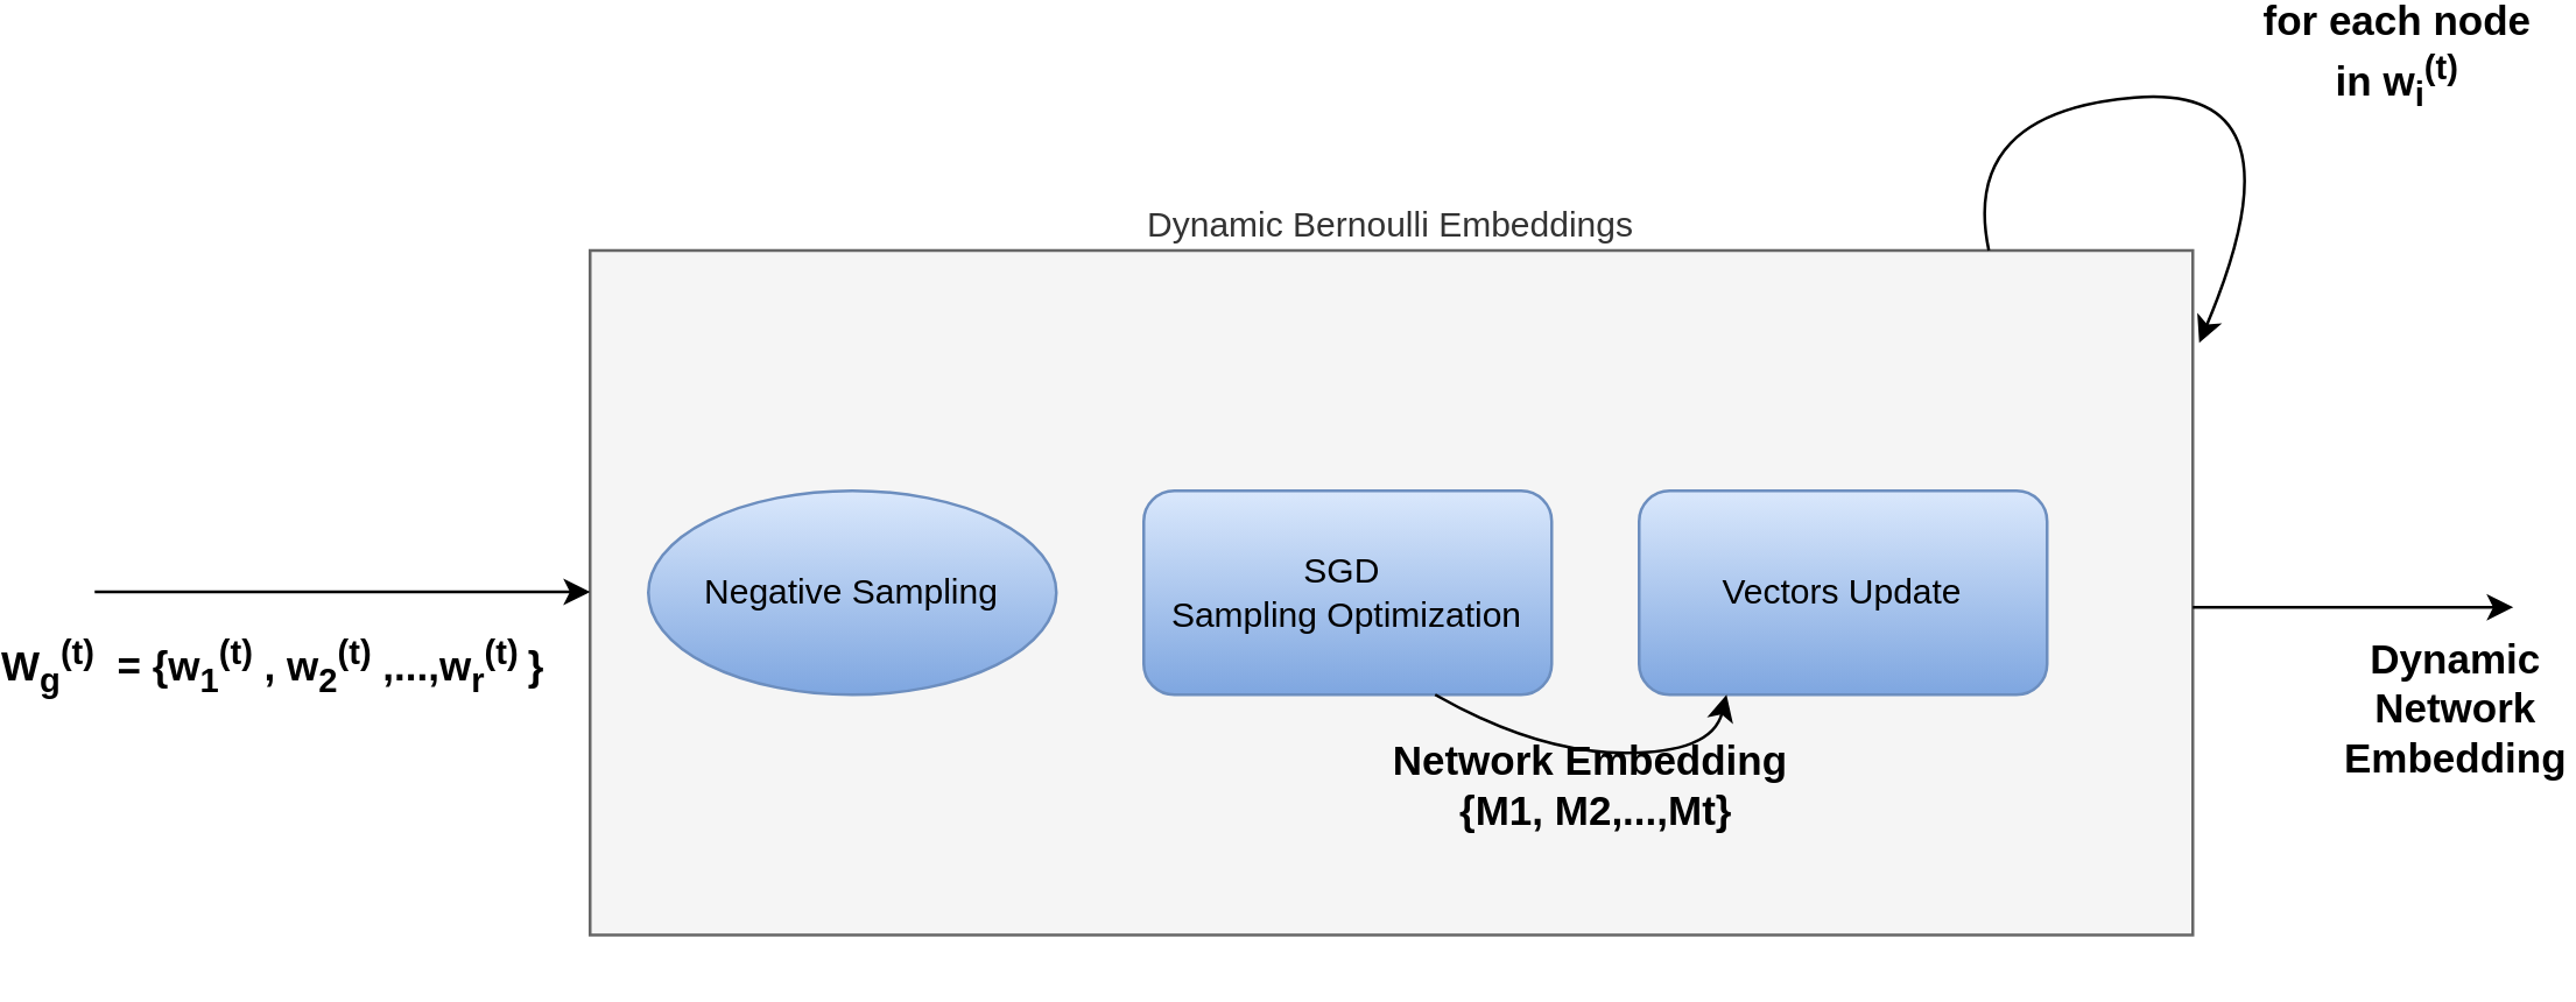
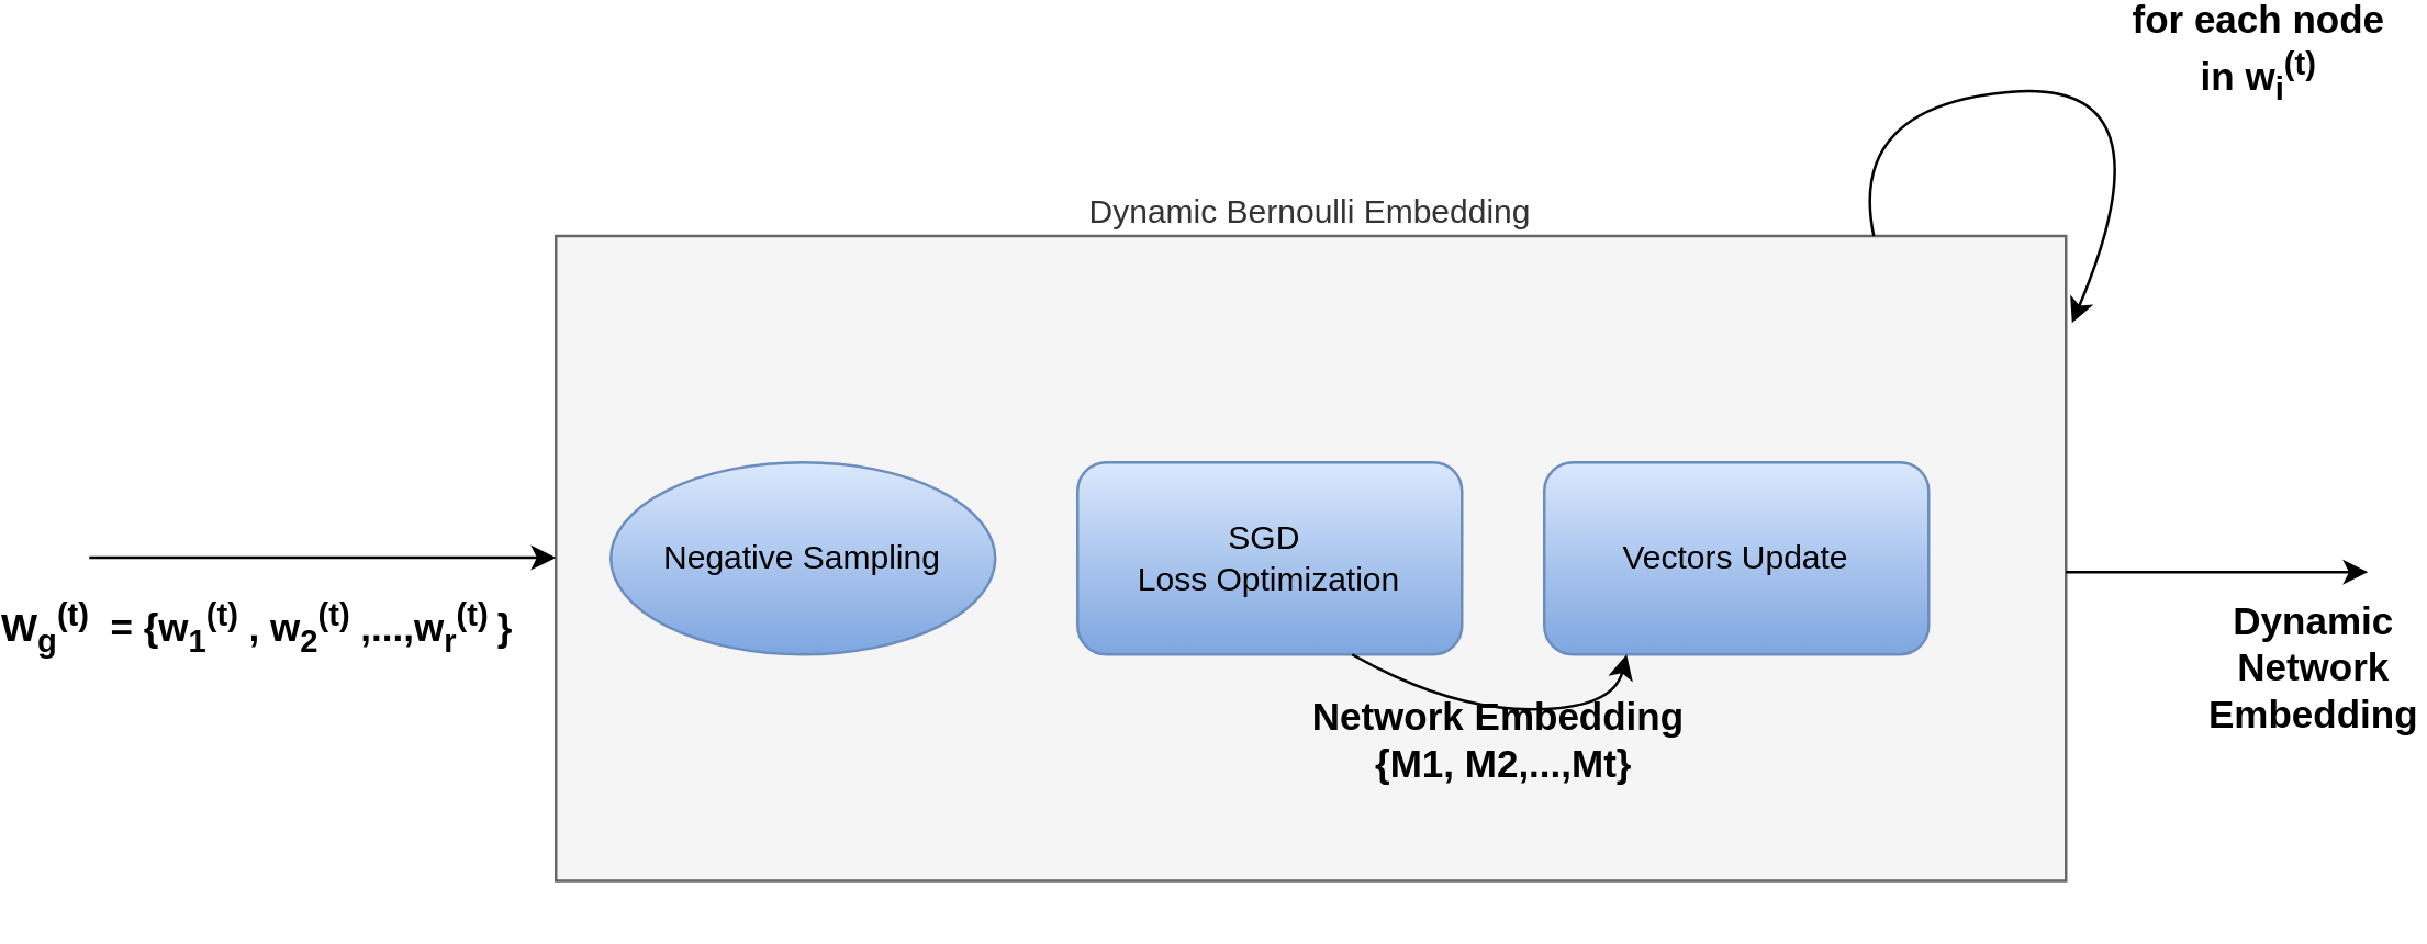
  <mxCell id="0" />
  <mxCell id="1" parent="0" />
- <mxCell id="2" value="Dynamic Bernoulli Embeddings" style="rounded=0;whiteSpace=wrap;html=1;labelPosition=center;verticalLabelPosition=top;align=center;verticalAlign=bottom;fillColor=#f5f5f5;strokeColor=#666666;fontColor=#333333;" parent="1" vertex="1"><mxGeometry x="190" y="77.5" width="550" height="235" as="geometry" /></mxCell>
+ <mxCell id="2" value="Dynamic Bernoulli Embedding" style="rounded=0;whiteSpace=wrap;html=1;labelPosition=center;verticalLabelPosition=top;align=center;verticalAlign=bottom;fillColor=#f5f5f5;strokeColor=#666666;fontColor=#333333;" parent="1" vertex="1"><mxGeometry x="190" y="77.5" width="550" height="235" as="geometry" /></mxCell>
  <mxCell id="3" value="Negative Sampling" style="ellipse;whiteSpace=wrap;html=1;fillColor=#dae8fc;gradientColor=#7ea6e0;strokeColor=#6c8ebf;" parent="1" vertex="1"><mxGeometry x="210" y="160" width="140" height="70" as="geometry" /></mxCell>
- <mxCell id="4" value="SGD&amp;nbsp;&lt;br&gt;Sampling Optimization" style="rounded=1;whiteSpace=wrap;html=1;fillColor=#dae8fc;gradientColor=#7ea6e0;strokeColor=#6c8ebf;" parent="1" vertex="1"><mxGeometry x="380" y="160" width="140" height="70" as="geometry" /></mxCell>
+ <mxCell id="4" value="SGD&amp;nbsp;&lt;br&gt;Loss Optimization" style="rounded=1;whiteSpace=wrap;html=1;fillColor=#dae8fc;gradientColor=#7ea6e0;strokeColor=#6c8ebf;" parent="1" vertex="1"><mxGeometry x="380" y="160" width="140" height="70" as="geometry" /></mxCell>
  <mxCell id="5" value="Vectors Update" style="rounded=1;whiteSpace=wrap;html=1;fillColor=#dae8fc;gradientColor=#7ea6e0;strokeColor=#6c8ebf;" parent="1" vertex="1"><mxGeometry x="550" y="160" width="140" height="70" as="geometry" /></mxCell>
  <mxCell id="6" value="" style="endArrow=classic;html=1;rounded=0;" parent="1" edge="1"><mxGeometry width="50" height="50" relative="1" as="geometry"><mxPoint x="20" y="194.71" as="sourcePoint" /><mxPoint x="190" y="194.71" as="targetPoint" /></mxGeometry></mxCell>
  <mxCell id="7" value="&lt;div style=&quot;direction: ltr;&quot;&gt;&lt;span style=&quot;background-color: initial;&quot;&gt;W&lt;/span&gt;&lt;sub style=&quot;background-color: initial;&quot;&gt;g&lt;/sub&gt;&lt;sup style=&quot;background-color: initial;&quot;&gt;(t)&lt;/sup&gt;&lt;span style=&quot;background-color: initial;&quot;&gt;&amp;nbsp;&amp;nbsp;= {w&lt;/span&gt;&lt;sub style=&quot;background-color: initial;&quot;&gt;1&lt;/sub&gt;&lt;sup style=&quot;background-color: initial;&quot;&gt;(t)&lt;/sup&gt;&lt;span style=&quot;background-color: initial;&quot;&gt;&amp;nbsp;, w&lt;/span&gt;&lt;sub style=&quot;background-color: initial;&quot;&gt;2&lt;/sub&gt;&lt;sup style=&quot;background-color: initial;&quot;&gt;(t)&lt;/sup&gt;&lt;span style=&quot;background-color: initial;&quot;&gt;&amp;nbsp;,...,w&lt;/span&gt;&lt;sub style=&quot;background-color: initial;&quot;&gt;r&lt;/sub&gt;&lt;sup style=&quot;background-color: initial;&quot;&gt;(t)&amp;nbsp;&lt;/sup&gt;&lt;span style=&quot;background-color: initial;&quot;&gt;}&lt;/span&gt;&lt;/div&gt;" style="edgeLabel;html=1;align=center;verticalAlign=middle;resizable=0;points=[];labelBackgroundColor=none;fontStyle=1;fontSize=14;" parent="6" vertex="1" connectable="0"><mxGeometry x="-0.541" y="-1" relative="1" as="geometry"><mxPoint x="21" y="24" as="offset" /></mxGeometry></mxCell>
  <mxCell id="8" value="" style="curved=1;endArrow=classic;html=1;rounded=0;entryX=1.004;entryY=0.135;entryDx=0;entryDy=0;entryPerimeter=0;" parent="1" target="2" edge="1"><mxGeometry width="50" height="50" relative="1" as="geometry"><mxPoint x="670" y="77.5" as="sourcePoint" /><mxPoint x="720" y="27.5" as="targetPoint" /><Array as="points"><mxPoint x="660" y="30" /><mxPoint x="780" y="20" /></Array></mxGeometry></mxCell>
  <mxCell id="9" value="for each node&lt;div style=&quot;font-size: 14px;&quot;&gt;in&amp;nbsp;&lt;span style=&quot;background-color: initial;&quot;&gt;w&lt;/span&gt;&lt;sub style=&quot;background-color: initial;&quot;&gt;i&lt;/sub&gt;&lt;sup style=&quot;background-color: initial;&quot;&gt;(t)&lt;/sup&gt;&lt;/div&gt;" style="edgeLabel;html=1;align=center;verticalAlign=middle;resizable=0;points=[];labelBackgroundColor=none;fontStyle=1;fontSize=14;" parent="8" vertex="1" connectable="0"><mxGeometry x="0.039" y="-13" relative="1" as="geometry"><mxPoint x="59" y="-25" as="offset" /></mxGeometry></mxCell>
  <mxCell id="10" value="" style="curved=1;endArrow=classic;html=1;rounded=0;exitX=0.75;exitY=1;exitDx=0;exitDy=0;entryX=0.25;entryY=1;entryDx=0;entryDy=0;" parent="1" edge="1"><mxGeometry width="50" height="50" relative="1" as="geometry"><mxPoint x="480" y="230" as="sourcePoint" /><mxPoint x="580" y="230" as="targetPoint" /><Array as="points"><mxPoint x="515" y="250" /><mxPoint x="575" y="250" /></Array></mxGeometry></mxCell>
  <mxCell id="11" value="Network Embedding&amp;nbsp;&lt;br style=&quot;font-size: 14px;&quot;&gt;{M1, M2,...,Mt}" style="edgeLabel;html=1;align=center;verticalAlign=middle;resizable=0;points=[];labelBackgroundColor=none;fontStyle=1;fontSize=14;" parent="10" vertex="1" connectable="0"><mxGeometry x="0.311" y="1" relative="1" as="geometry"><mxPoint x="-19" y="11" as="offset" /></mxGeometry></mxCell>
  <mxCell id="12" value="" style="endArrow=classic;html=1;rounded=0;" parent="1" edge="1"><mxGeometry width="50" height="50" relative="1" as="geometry"><mxPoint x="740" y="200" as="sourcePoint" /><mxPoint x="850" y="200" as="targetPoint" /></mxGeometry></mxCell>
  <mxCell id="13" value="Dynamic&lt;br style=&quot;font-size: 14px;&quot;&gt;Network&lt;br style=&quot;font-size: 14px;&quot;&gt;Embedding" style="edgeLabel;html=1;align=center;verticalAlign=middle;resizable=0;points=[];labelBackgroundColor=none;fontStyle=1;fontSize=14;" parent="12" vertex="1" connectable="0"><mxGeometry x="0.209" y="-1" relative="1" as="geometry"><mxPoint x="23" y="33" as="offset" /></mxGeometry></mxCell>
